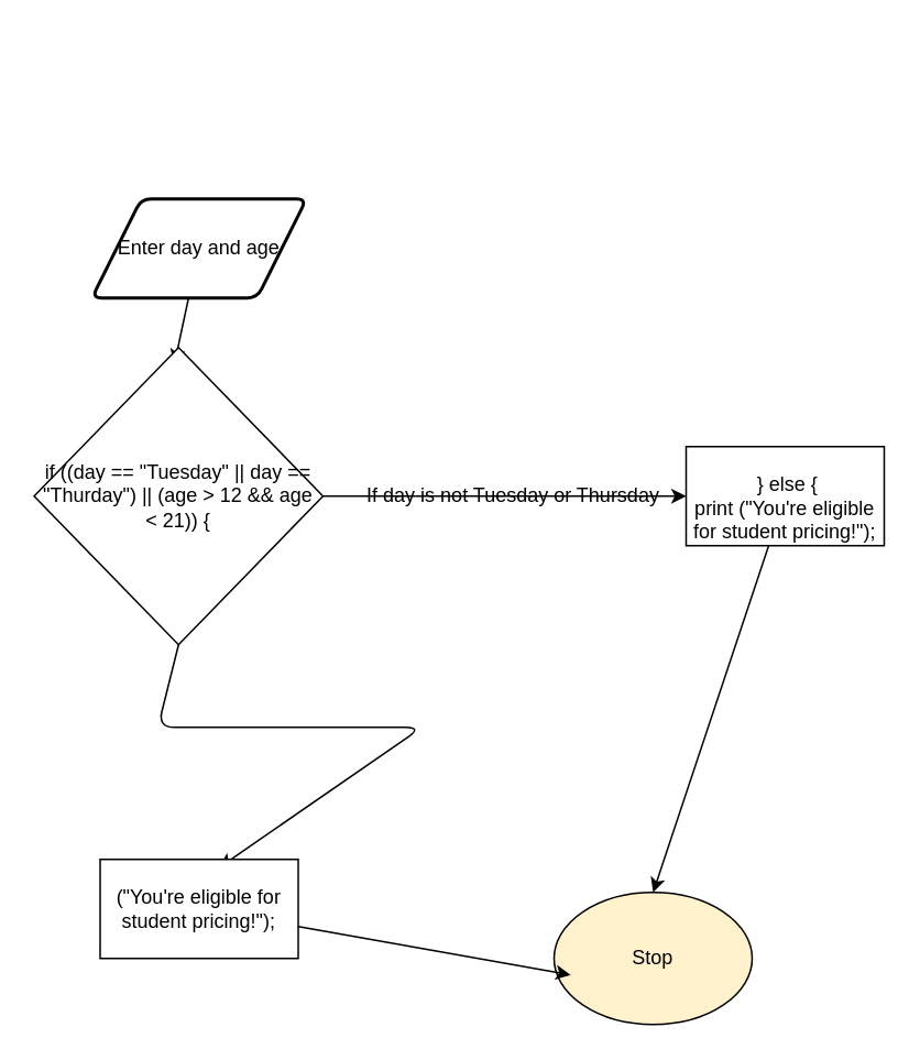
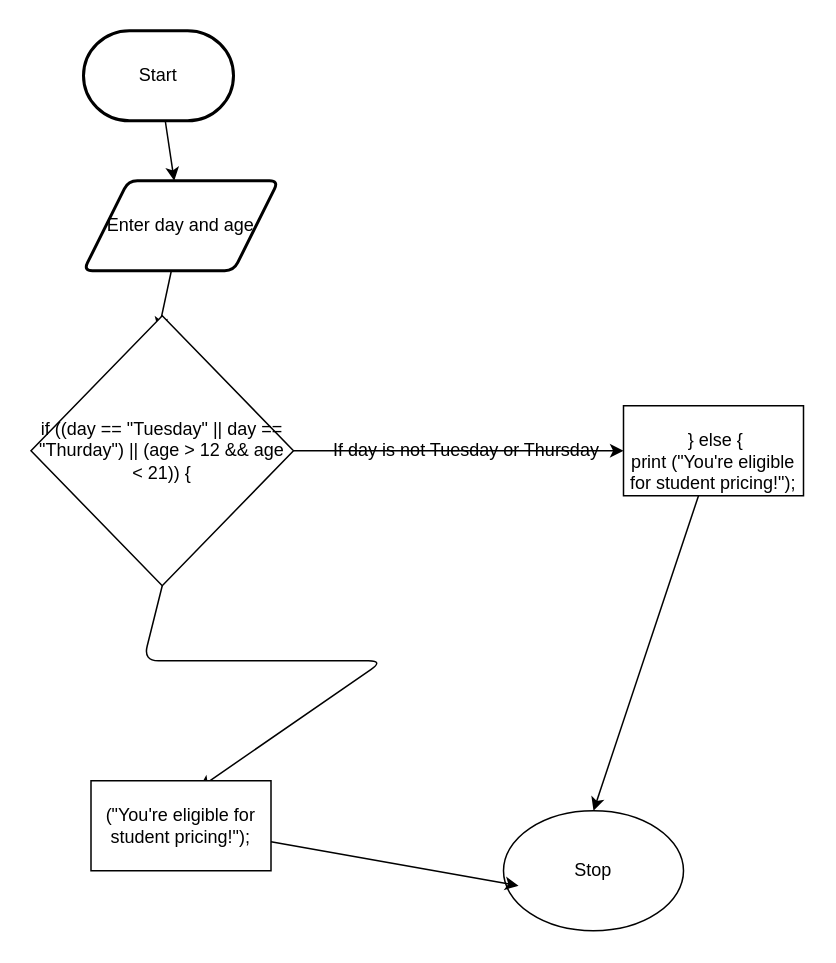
  <mxCell id="0" />
  <mxCell id="1" parent="0" />
- <mxCell id="2" value="Stop" style="ellipse;whiteSpace=wrap;html=1;fillColor=#fff2cc;" vertex="1" parent="1"><mxGeometry x="335" y="540" width="120" height="80" as="geometry" /></mxCell>
+ <mxCell id="2" value="Stop" style="ellipse;whiteSpace=wrap;html=1;" vertex="1" parent="1"><mxGeometry x="335" y="540" width="120" height="80" as="geometry" /></mxCell>
+ <mxCell id="3" style="edgeStyle=none;html=1;" parent="1" source="4" target="6" edge="1"><mxGeometry relative="1" as="geometry" /></mxCell>
+ <mxCell id="4" value="Start" style="strokeWidth=2;html=1;shape=mxgraph.flowchart.terminator;whiteSpace=wrap;" parent="1" vertex="1"><mxGeometry x="55" y="20" width="100" height="60" as="geometry" /></mxCell>
  <mxCell id="5" style="edgeStyle=none;html=1;" parent="1" source="6" edge="1"><mxGeometry relative="1" as="geometry"><mxPoint x="105" y="220" as="targetPoint" /></mxGeometry></mxCell>
  <mxCell id="6" value="Enter day and age" style="shape=parallelogram;html=1;strokeWidth=2;perimeter=parallelogramPerimeter;whiteSpace=wrap;rounded=1;arcSize=12;size=0.23;" parent="1" vertex="1"><mxGeometry x="55" y="120" width="130" height="60" as="geometry" /></mxCell>
  <mxCell id="7" style="edgeStyle=none;html=1;exitX=0.5;exitY=1;exitDx=0;exitDy=0;entryX=0.57;entryY=-0.083;entryDx=0;entryDy=0;entryPerimeter=0;" edge="1" parent="1" source="9"><mxGeometry relative="1" as="geometry"><mxPoint x="132" y="525.02" as="targetPoint" /><Array as="points"><mxPoint x="95" y="440" /><mxPoint x="255" y="440" /></Array></mxGeometry></mxCell>
  <mxCell id="8" style="edgeStyle=none;html=1;" edge="1" parent="1" source="9"><mxGeometry relative="1" as="geometry"><mxPoint x="415" y="300" as="targetPoint" /></mxGeometry></mxCell>
  <mxCell id="9" value="if ((day == &quot;Tuesday&quot; || day == &quot;Thurday&quot;) || (age &amp;gt; 12 &amp;amp;&amp;amp; age &amp;lt; 21)) {" style="rhombus;whiteSpace=wrap;html=1;" vertex="1" parent="1"><mxGeometry x="20" y="210" width="175" height="180" as="geometry" /></mxCell>
  <mxCell id="10" style="edgeStyle=none;html=1;" edge="1" parent="1" source="11"><mxGeometry relative="1" as="geometry"><mxPoint x="345" y="590" as="targetPoint" /></mxGeometry></mxCell>
  <mxCell id="11" value="(&quot;You're eligible for student pricing!&quot;);" style="whiteSpace=wrap;html=1;" vertex="1" parent="1"><mxGeometry x="60" y="520" width="120" height="60" as="geometry" /></mxCell>
  <mxCell id="12" value="If day is not Tuesday or Thursday" style="text;html=1;resizable=0;autosize=1;align=center;verticalAlign=middle;points=[];fillColor=none;strokeColor=none;rounded=0;" vertex="1" parent="1"><mxGeometry x="215" y="290" width="190" height="20" as="geometry" /></mxCell>
  <mxCell id="13" style="edgeStyle=none;html=1;" edge="1" parent="1" source="14"><mxGeometry relative="1" as="geometry"><mxPoint x="395" y="540" as="targetPoint" /></mxGeometry></mxCell>
  <mxCell id="14" value="&lt;br&gt;&amp;nbsp;} else { &lt;br&gt;print (&quot;You're eligible for student pricing!&quot;);" style="whiteSpace=wrap;html=1;" vertex="1" parent="1"><mxGeometry x="415" y="270" width="120" height="60" as="geometry" /></mxCell>
